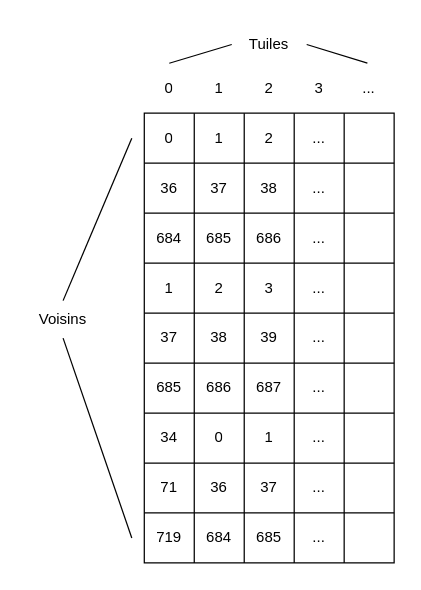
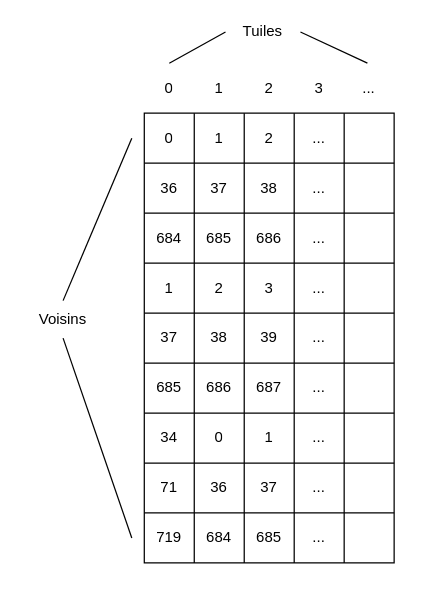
  <mxCell id="0" />
  <mxCell id="1" parent="0" />
  <mxCell id="2" value="" style="shape=table;html=1;whiteSpace=wrap;startSize=0;container=1;collapsible=0;childLayout=tableLayout;" vertex="1" parent="1"><mxGeometry x="115" y="90" width="200" height="360" as="geometry" /></mxCell>
  <mxCell id="3" value="" style="shape=tableRow;horizontal=0;startSize=0;swimlaneHead=0;swimlaneBody=0;top=0;left=0;bottom=0;right=0;collapsible=0;dropTarget=0;fillColor=none;points=[[0,0.5],[1,0.5]];portConstraint=eastwest;strokeColor=#D9D9D9;" vertex="1" parent="2"><mxGeometry width="200" height="40" as="geometry" /></mxCell>
  <mxCell id="4" value="0" style="shape=partialRectangle;html=1;whiteSpace=wrap;connectable=0;fillColor=none;top=0;left=0;bottom=0;right=0;overflow=hidden;strokeColor=#D9D9D9;" vertex="1" parent="3"><mxGeometry width="40" height="40" as="geometry"><mxRectangle width="40" height="40" as="alternateBounds" /></mxGeometry></mxCell>
  <mxCell id="5" value="1" style="shape=partialRectangle;html=1;whiteSpace=wrap;connectable=0;fillColor=none;top=0;left=0;bottom=0;right=0;overflow=hidden;strokeColor=#D9D9D9;" vertex="1" parent="3"><mxGeometry x="40" width="40" height="40" as="geometry"><mxRectangle width="40" height="40" as="alternateBounds" /></mxGeometry></mxCell>
  <mxCell id="6" value="2" style="shape=partialRectangle;html=1;whiteSpace=wrap;connectable=0;fillColor=none;top=0;left=0;bottom=0;right=0;overflow=hidden;strokeColor=#D9D9D9;" vertex="1" parent="3"><mxGeometry x="80" width="40" height="40" as="geometry"><mxRectangle width="40" height="40" as="alternateBounds" /></mxGeometry></mxCell>
  <mxCell id="7" value="..." style="shape=partialRectangle;html=1;whiteSpace=wrap;connectable=0;fillColor=none;top=0;left=0;bottom=0;right=0;overflow=hidden;strokeColor=#D9D9D9;" vertex="1" parent="3"><mxGeometry x="120" width="40" height="40" as="geometry"><mxRectangle width="40" height="40" as="alternateBounds" /></mxGeometry></mxCell>
  <mxCell id="8" style="shape=partialRectangle;html=1;whiteSpace=wrap;connectable=0;fillColor=none;top=0;left=0;bottom=0;right=0;overflow=hidden;strokeColor=#D9D9D9;" vertex="1" parent="3"><mxGeometry x="160" width="40" height="40" as="geometry"><mxRectangle width="40" height="40" as="alternateBounds" /></mxGeometry></mxCell>
  <mxCell id="9" value="" style="shape=tableRow;horizontal=0;startSize=0;swimlaneHead=0;swimlaneBody=0;top=0;left=0;bottom=0;right=0;collapsible=0;dropTarget=0;fillColor=none;points=[[0,0.5],[1,0.5]];portConstraint=eastwest;strokeColor=#D9D9D9;" vertex="1" parent="2"><mxGeometry y="40" width="200" height="40" as="geometry" /></mxCell>
  <mxCell id="10" value="36" style="shape=partialRectangle;html=1;whiteSpace=wrap;connectable=0;fillColor=none;top=0;left=0;bottom=0;right=0;overflow=hidden;strokeColor=#D9D9D9;" vertex="1" parent="9"><mxGeometry width="40" height="40" as="geometry"><mxRectangle width="40" height="40" as="alternateBounds" /></mxGeometry></mxCell>
  <mxCell id="11" value="37" style="shape=partialRectangle;html=1;whiteSpace=wrap;connectable=0;fillColor=none;top=0;left=0;bottom=0;right=0;overflow=hidden;strokeColor=#D9D9D9;" vertex="1" parent="9"><mxGeometry x="40" width="40" height="40" as="geometry"><mxRectangle width="40" height="40" as="alternateBounds" /></mxGeometry></mxCell>
  <mxCell id="12" value="38" style="shape=partialRectangle;html=1;whiteSpace=wrap;connectable=0;fillColor=none;top=0;left=0;bottom=0;right=0;overflow=hidden;strokeColor=#D9D9D9;" vertex="1" parent="9"><mxGeometry x="80" width="40" height="40" as="geometry"><mxRectangle width="40" height="40" as="alternateBounds" /></mxGeometry></mxCell>
  <mxCell id="13" value="..." style="shape=partialRectangle;html=1;whiteSpace=wrap;connectable=0;fillColor=none;top=0;left=0;bottom=0;right=0;overflow=hidden;strokeColor=#D9D9D9;" vertex="1" parent="9"><mxGeometry x="120" width="40" height="40" as="geometry"><mxRectangle width="40" height="40" as="alternateBounds" /></mxGeometry></mxCell>
  <mxCell id="14" style="shape=partialRectangle;html=1;whiteSpace=wrap;connectable=0;fillColor=none;top=0;left=0;bottom=0;right=0;overflow=hidden;strokeColor=#D9D9D9;" vertex="1" parent="9"><mxGeometry x="160" width="40" height="40" as="geometry"><mxRectangle width="40" height="40" as="alternateBounds" /></mxGeometry></mxCell>
  <mxCell id="15" value="" style="shape=tableRow;horizontal=0;startSize=0;swimlaneHead=0;swimlaneBody=0;top=0;left=0;bottom=0;right=0;collapsible=0;dropTarget=0;fillColor=none;points=[[0,0.5],[1,0.5]];portConstraint=eastwest;strokeColor=#D9D9D9;" vertex="1" parent="2"><mxGeometry y="80" width="200" height="40" as="geometry" /></mxCell>
  <mxCell id="16" value="684" style="shape=partialRectangle;html=1;whiteSpace=wrap;connectable=0;fillColor=none;top=0;left=0;bottom=0;right=0;overflow=hidden;strokeColor=#D9D9D9;" vertex="1" parent="15"><mxGeometry width="40" height="40" as="geometry"><mxRectangle width="40" height="40" as="alternateBounds" /></mxGeometry></mxCell>
  <mxCell id="17" value="685" style="shape=partialRectangle;html=1;whiteSpace=wrap;connectable=0;fillColor=none;top=0;left=0;bottom=0;right=0;overflow=hidden;strokeColor=#D9D9D9;" vertex="1" parent="15"><mxGeometry x="40" width="40" height="40" as="geometry"><mxRectangle width="40" height="40" as="alternateBounds" /></mxGeometry></mxCell>
  <mxCell id="18" value="686" style="shape=partialRectangle;html=1;whiteSpace=wrap;connectable=0;fillColor=none;top=0;left=0;bottom=0;right=0;overflow=hidden;pointerEvents=1;strokeColor=#D9D9D9;" vertex="1" parent="15"><mxGeometry x="80" width="40" height="40" as="geometry"><mxRectangle width="40" height="40" as="alternateBounds" /></mxGeometry></mxCell>
  <mxCell id="19" value="..." style="shape=partialRectangle;html=1;whiteSpace=wrap;connectable=0;fillColor=none;top=0;left=0;bottom=0;right=0;overflow=hidden;pointerEvents=1;strokeColor=#D9D9D9;" vertex="1" parent="15"><mxGeometry x="120" width="40" height="40" as="geometry"><mxRectangle width="40" height="40" as="alternateBounds" /></mxGeometry></mxCell>
  <mxCell id="20" style="shape=partialRectangle;html=1;whiteSpace=wrap;connectable=0;fillColor=none;top=0;left=0;bottom=0;right=0;overflow=hidden;pointerEvents=1;strokeColor=#D9D9D9;" vertex="1" parent="15"><mxGeometry x="160" width="40" height="40" as="geometry"><mxRectangle width="40" height="40" as="alternateBounds" /></mxGeometry></mxCell>
  <mxCell id="21" style="shape=tableRow;horizontal=0;startSize=0;swimlaneHead=0;swimlaneBody=0;top=0;left=0;bottom=0;right=0;collapsible=0;dropTarget=0;fillColor=none;points=[[0,0.5],[1,0.5]];portConstraint=eastwest;strokeColor=#D9D9D9;" vertex="1" parent="2"><mxGeometry y="120" width="200" height="40" as="geometry" /></mxCell>
  <mxCell id="22" value="1" style="shape=partialRectangle;html=1;whiteSpace=wrap;connectable=0;fillColor=none;top=0;left=0;bottom=0;right=0;overflow=hidden;strokeColor=#D9D9D9;" vertex="1" parent="21"><mxGeometry width="40" height="40" as="geometry"><mxRectangle width="40" height="40" as="alternateBounds" /></mxGeometry></mxCell>
  <mxCell id="23" value="2" style="shape=partialRectangle;html=1;whiteSpace=wrap;connectable=0;fillColor=none;top=0;left=0;bottom=0;right=0;overflow=hidden;strokeColor=#D9D9D9;" vertex="1" parent="21"><mxGeometry x="40" width="40" height="40" as="geometry"><mxRectangle width="40" height="40" as="alternateBounds" /></mxGeometry></mxCell>
  <mxCell id="24" value="3" style="shape=partialRectangle;html=1;whiteSpace=wrap;connectable=0;fillColor=none;top=0;left=0;bottom=0;right=0;overflow=hidden;pointerEvents=1;strokeColor=#D9D9D9;" vertex="1" parent="21"><mxGeometry x="80" width="40" height="40" as="geometry"><mxRectangle width="40" height="40" as="alternateBounds" /></mxGeometry></mxCell>
  <mxCell id="25" value="..." style="shape=partialRectangle;html=1;whiteSpace=wrap;connectable=0;fillColor=none;top=0;left=0;bottom=0;right=0;overflow=hidden;pointerEvents=1;strokeColor=#D9D9D9;" vertex="1" parent="21"><mxGeometry x="120" width="40" height="40" as="geometry"><mxRectangle width="40" height="40" as="alternateBounds" /></mxGeometry></mxCell>
  <mxCell id="26" style="shape=partialRectangle;html=1;whiteSpace=wrap;connectable=0;fillColor=none;top=0;left=0;bottom=0;right=0;overflow=hidden;pointerEvents=1;strokeColor=#D9D9D9;" vertex="1" parent="21"><mxGeometry x="160" width="40" height="40" as="geometry"><mxRectangle width="40" height="40" as="alternateBounds" /></mxGeometry></mxCell>
  <mxCell id="27" style="shape=tableRow;horizontal=0;startSize=0;swimlaneHead=0;swimlaneBody=0;top=0;left=0;bottom=0;right=0;collapsible=0;dropTarget=0;fillColor=none;points=[[0,0.5],[1,0.5]];portConstraint=eastwest;strokeColor=#D9D9D9;" vertex="1" parent="2"><mxGeometry y="160" width="200" height="40" as="geometry" /></mxCell>
  <mxCell id="28" value="37" style="shape=partialRectangle;html=1;whiteSpace=wrap;connectable=0;fillColor=none;top=0;left=0;bottom=0;right=0;overflow=hidden;strokeColor=#D9D9D9;" vertex="1" parent="27"><mxGeometry width="40" height="40" as="geometry"><mxRectangle width="40" height="40" as="alternateBounds" /></mxGeometry></mxCell>
  <mxCell id="29" value="38" style="shape=partialRectangle;html=1;whiteSpace=wrap;connectable=0;fillColor=none;top=0;left=0;bottom=0;right=0;overflow=hidden;strokeColor=#D9D9D9;" vertex="1" parent="27"><mxGeometry x="40" width="40" height="40" as="geometry"><mxRectangle width="40" height="40" as="alternateBounds" /></mxGeometry></mxCell>
  <mxCell id="30" value="39" style="shape=partialRectangle;html=1;whiteSpace=wrap;connectable=0;fillColor=none;top=0;left=0;bottom=0;right=0;overflow=hidden;pointerEvents=1;strokeColor=#D9D9D9;" vertex="1" parent="27"><mxGeometry x="80" width="40" height="40" as="geometry"><mxRectangle width="40" height="40" as="alternateBounds" /></mxGeometry></mxCell>
  <mxCell id="31" value="..." style="shape=partialRectangle;html=1;whiteSpace=wrap;connectable=0;fillColor=none;top=0;left=0;bottom=0;right=0;overflow=hidden;pointerEvents=1;strokeColor=#D9D9D9;" vertex="1" parent="27"><mxGeometry x="120" width="40" height="40" as="geometry"><mxRectangle width="40" height="40" as="alternateBounds" /></mxGeometry></mxCell>
  <mxCell id="32" style="shape=partialRectangle;html=1;whiteSpace=wrap;connectable=0;fillColor=none;top=0;left=0;bottom=0;right=0;overflow=hidden;pointerEvents=1;strokeColor=#D9D9D9;" vertex="1" parent="27"><mxGeometry x="160" width="40" height="40" as="geometry"><mxRectangle width="40" height="40" as="alternateBounds" /></mxGeometry></mxCell>
  <mxCell id="33" style="shape=tableRow;horizontal=0;startSize=0;swimlaneHead=0;swimlaneBody=0;top=0;left=0;bottom=0;right=0;collapsible=0;dropTarget=0;fillColor=none;points=[[0,0.5],[1,0.5]];portConstraint=eastwest;strokeColor=#D9D9D9;" vertex="1" parent="2"><mxGeometry y="200" width="200" height="40" as="geometry" /></mxCell>
  <mxCell id="34" value="685" style="shape=partialRectangle;html=1;whiteSpace=wrap;connectable=0;fillColor=none;top=0;left=0;bottom=0;right=0;overflow=hidden;strokeColor=#D9D9D9;" vertex="1" parent="33"><mxGeometry width="40" height="40" as="geometry"><mxRectangle width="40" height="40" as="alternateBounds" /></mxGeometry></mxCell>
  <mxCell id="35" value="686" style="shape=partialRectangle;html=1;whiteSpace=wrap;connectable=0;fillColor=none;top=0;left=0;bottom=0;right=0;overflow=hidden;strokeColor=#D9D9D9;" vertex="1" parent="33"><mxGeometry x="40" width="40" height="40" as="geometry"><mxRectangle width="40" height="40" as="alternateBounds" /></mxGeometry></mxCell>
  <mxCell id="36" value="687" style="shape=partialRectangle;html=1;whiteSpace=wrap;connectable=0;fillColor=none;top=0;left=0;bottom=0;right=0;overflow=hidden;pointerEvents=1;strokeColor=#D9D9D9;" vertex="1" parent="33"><mxGeometry x="80" width="40" height="40" as="geometry"><mxRectangle width="40" height="40" as="alternateBounds" /></mxGeometry></mxCell>
  <mxCell id="37" value="..." style="shape=partialRectangle;html=1;whiteSpace=wrap;connectable=0;fillColor=none;top=0;left=0;bottom=0;right=0;overflow=hidden;pointerEvents=1;strokeColor=#D9D9D9;" vertex="1" parent="33"><mxGeometry x="120" width="40" height="40" as="geometry"><mxRectangle width="40" height="40" as="alternateBounds" /></mxGeometry></mxCell>
  <mxCell id="38" style="shape=partialRectangle;html=1;whiteSpace=wrap;connectable=0;fillColor=none;top=0;left=0;bottom=0;right=0;overflow=hidden;pointerEvents=1;strokeColor=#D9D9D9;" vertex="1" parent="33"><mxGeometry x="160" width="40" height="40" as="geometry"><mxRectangle width="40" height="40" as="alternateBounds" /></mxGeometry></mxCell>
  <mxCell id="39" style="shape=tableRow;horizontal=0;startSize=0;swimlaneHead=0;swimlaneBody=0;top=0;left=0;bottom=0;right=0;collapsible=0;dropTarget=0;fillColor=none;points=[[0,0.5],[1,0.5]];portConstraint=eastwest;strokeColor=#D9D9D9;" vertex="1" parent="2"><mxGeometry y="240" width="200" height="40" as="geometry" /></mxCell>
  <mxCell id="40" value="34" style="shape=partialRectangle;html=1;whiteSpace=wrap;connectable=0;fillColor=none;top=0;left=0;bottom=0;right=0;overflow=hidden;strokeColor=#D9D9D9;" vertex="1" parent="39"><mxGeometry width="40" height="40" as="geometry"><mxRectangle width="40" height="40" as="alternateBounds" /></mxGeometry></mxCell>
  <mxCell id="41" value="0" style="shape=partialRectangle;html=1;whiteSpace=wrap;connectable=0;fillColor=none;top=0;left=0;bottom=0;right=0;overflow=hidden;strokeColor=#D9D9D9;" vertex="1" parent="39"><mxGeometry x="40" width="40" height="40" as="geometry"><mxRectangle width="40" height="40" as="alternateBounds" /></mxGeometry></mxCell>
  <mxCell id="42" value="1" style="shape=partialRectangle;html=1;whiteSpace=wrap;connectable=0;fillColor=none;top=0;left=0;bottom=0;right=0;overflow=hidden;pointerEvents=1;strokeColor=#D9D9D9;" vertex="1" parent="39"><mxGeometry x="80" width="40" height="40" as="geometry"><mxRectangle width="40" height="40" as="alternateBounds" /></mxGeometry></mxCell>
  <mxCell id="43" value="..." style="shape=partialRectangle;html=1;whiteSpace=wrap;connectable=0;fillColor=none;top=0;left=0;bottom=0;right=0;overflow=hidden;pointerEvents=1;strokeColor=#D9D9D9;" vertex="1" parent="39"><mxGeometry x="120" width="40" height="40" as="geometry"><mxRectangle width="40" height="40" as="alternateBounds" /></mxGeometry></mxCell>
  <mxCell id="44" style="shape=partialRectangle;html=1;whiteSpace=wrap;connectable=0;fillColor=none;top=0;left=0;bottom=0;right=0;overflow=hidden;pointerEvents=1;strokeColor=#D9D9D9;" vertex="1" parent="39"><mxGeometry x="160" width="40" height="40" as="geometry"><mxRectangle width="40" height="40" as="alternateBounds" /></mxGeometry></mxCell>
  <mxCell id="45" style="shape=tableRow;horizontal=0;startSize=0;swimlaneHead=0;swimlaneBody=0;top=0;left=0;bottom=0;right=0;collapsible=0;dropTarget=0;fillColor=none;points=[[0,0.5],[1,0.5]];portConstraint=eastwest;strokeColor=#D9D9D9;" vertex="1" parent="2"><mxGeometry y="280" width="200" height="40" as="geometry" /></mxCell>
  <mxCell id="46" value="71" style="shape=partialRectangle;html=1;whiteSpace=wrap;connectable=0;fillColor=none;top=0;left=0;bottom=0;right=0;overflow=hidden;strokeColor=#D9D9D9;" vertex="1" parent="45"><mxGeometry width="40" height="40" as="geometry"><mxRectangle width="40" height="40" as="alternateBounds" /></mxGeometry></mxCell>
  <mxCell id="47" value="36" style="shape=partialRectangle;html=1;whiteSpace=wrap;connectable=0;fillColor=none;top=0;left=0;bottom=0;right=0;overflow=hidden;strokeColor=#D9D9D9;" vertex="1" parent="45"><mxGeometry x="40" width="40" height="40" as="geometry"><mxRectangle width="40" height="40" as="alternateBounds" /></mxGeometry></mxCell>
  <mxCell id="48" value="37" style="shape=partialRectangle;html=1;whiteSpace=wrap;connectable=0;fillColor=none;top=0;left=0;bottom=0;right=0;overflow=hidden;pointerEvents=1;strokeColor=#D9D9D9;" vertex="1" parent="45"><mxGeometry x="80" width="40" height="40" as="geometry"><mxRectangle width="40" height="40" as="alternateBounds" /></mxGeometry></mxCell>
  <mxCell id="49" value="..." style="shape=partialRectangle;html=1;whiteSpace=wrap;connectable=0;fillColor=none;top=0;left=0;bottom=0;right=0;overflow=hidden;pointerEvents=1;strokeColor=#D9D9D9;" vertex="1" parent="45"><mxGeometry x="120" width="40" height="40" as="geometry"><mxRectangle width="40" height="40" as="alternateBounds" /></mxGeometry></mxCell>
  <mxCell id="50" style="shape=partialRectangle;html=1;whiteSpace=wrap;connectable=0;fillColor=none;top=0;left=0;bottom=0;right=0;overflow=hidden;pointerEvents=1;strokeColor=#D9D9D9;" vertex="1" parent="45"><mxGeometry x="160" width="40" height="40" as="geometry"><mxRectangle width="40" height="40" as="alternateBounds" /></mxGeometry></mxCell>
  <mxCell id="51" style="shape=tableRow;horizontal=0;startSize=0;swimlaneHead=0;swimlaneBody=0;top=0;left=0;bottom=0;right=0;collapsible=0;dropTarget=0;fillColor=none;points=[[0,0.5],[1,0.5]];portConstraint=eastwest;strokeColor=#D9D9D9;" vertex="1" parent="2"><mxGeometry y="320" width="200" height="40" as="geometry" /></mxCell>
  <mxCell id="52" value="719" style="shape=partialRectangle;html=1;whiteSpace=wrap;connectable=0;fillColor=none;top=0;left=0;bottom=0;right=0;overflow=hidden;strokeColor=#D9D9D9;" vertex="1" parent="51"><mxGeometry width="40" height="40" as="geometry"><mxRectangle width="40" height="40" as="alternateBounds" /></mxGeometry></mxCell>
  <mxCell id="53" value="684" style="shape=partialRectangle;html=1;whiteSpace=wrap;connectable=0;fillColor=none;top=0;left=0;bottom=0;right=0;overflow=hidden;strokeColor=#D9D9D9;" vertex="1" parent="51"><mxGeometry x="40" width="40" height="40" as="geometry"><mxRectangle width="40" height="40" as="alternateBounds" /></mxGeometry></mxCell>
  <mxCell id="54" value="685" style="shape=partialRectangle;html=1;whiteSpace=wrap;connectable=0;fillColor=none;top=0;left=0;bottom=0;right=0;overflow=hidden;pointerEvents=1;strokeColor=#D9D9D9;" vertex="1" parent="51"><mxGeometry x="80" width="40" height="40" as="geometry"><mxRectangle width="40" height="40" as="alternateBounds" /></mxGeometry></mxCell>
  <mxCell id="55" value="..." style="shape=partialRectangle;html=1;whiteSpace=wrap;connectable=0;fillColor=none;top=0;left=0;bottom=0;right=0;overflow=hidden;pointerEvents=1;strokeColor=#D9D9D9;" vertex="1" parent="51"><mxGeometry x="120" width="40" height="40" as="geometry"><mxRectangle width="40" height="40" as="alternateBounds" /></mxGeometry></mxCell>
  <mxCell id="56" style="shape=partialRectangle;html=1;whiteSpace=wrap;connectable=0;fillColor=none;top=0;left=0;bottom=0;right=0;overflow=hidden;pointerEvents=1;strokeColor=#D9D9D9;" vertex="1" parent="51"><mxGeometry x="160" width="40" height="40" as="geometry"><mxRectangle width="40" height="40" as="alternateBounds" /></mxGeometry></mxCell>
  <mxCell id="57" value="" style="shape=table;html=1;whiteSpace=wrap;startSize=0;container=1;collapsible=0;childLayout=tableLayout;strokeColor=none;fillColor=none;gradientColor=none;" vertex="1" parent="1"><mxGeometry x="115" y="50" width="200" height="40" as="geometry" /></mxCell>
  <mxCell id="58" style="shape=tableRow;horizontal=0;startSize=0;swimlaneHead=0;swimlaneBody=0;top=0;left=0;bottom=0;right=0;collapsible=0;dropTarget=0;fillColor=none;points=[[0,0.5],[1,0.5]];portConstraint=eastwest;strokeColor=default;" vertex="1" parent="57"><mxGeometry width="200" height="40" as="geometry" /></mxCell>
  <mxCell id="59" value="0" style="shape=partialRectangle;html=1;whiteSpace=wrap;connectable=0;fillColor=none;top=0;left=0;bottom=0;right=0;overflow=hidden;strokeColor=default;" vertex="1" parent="58"><mxGeometry width="40" height="40" as="geometry"><mxRectangle width="40" height="40" as="alternateBounds" /></mxGeometry></mxCell>
  <mxCell id="60" value="1" style="shape=partialRectangle;html=1;whiteSpace=wrap;connectable=0;fillColor=none;top=0;left=0;bottom=0;right=0;overflow=hidden;strokeColor=default;" vertex="1" parent="58"><mxGeometry x="40" width="40" height="40" as="geometry"><mxRectangle width="40" height="40" as="alternateBounds" /></mxGeometry></mxCell>
  <mxCell id="61" value="2" style="shape=partialRectangle;html=1;whiteSpace=wrap;connectable=0;fillColor=none;top=0;left=0;bottom=0;right=0;overflow=hidden;strokeColor=default;" vertex="1" parent="58"><mxGeometry x="80" width="40" height="40" as="geometry"><mxRectangle width="40" height="40" as="alternateBounds" /></mxGeometry></mxCell>
  <mxCell id="62" value="3" style="shape=partialRectangle;html=1;whiteSpace=wrap;connectable=0;fillColor=none;top=0;left=0;bottom=0;right=0;overflow=hidden;strokeColor=default;" vertex="1" parent="58"><mxGeometry x="120" width="40" height="40" as="geometry"><mxRectangle width="40" height="40" as="alternateBounds" /></mxGeometry></mxCell>
  <mxCell id="63" value="..." style="shape=partialRectangle;html=1;whiteSpace=wrap;connectable=0;fillColor=none;top=0;left=0;bottom=0;right=0;overflow=hidden;strokeColor=default;" vertex="1" parent="58"><mxGeometry x="160" width="40" height="40" as="geometry"><mxRectangle width="40" height="40" as="alternateBounds" /></mxGeometry></mxCell>
- <mxCell id="64" value="Tuiles" style="text;html=1;strokeColor=none;fillColor=none;align=center;verticalAlign=middle;whiteSpace=wrap;rounded=0;" vertex="1" parent="1"><mxGeometry x="185" y="20" width="60" height="30" as="geometry" /></mxCell>
+ <mxCell id="64" value="Tuiles" style="text;html=1;strokeColor=none;fillColor=none;align=center;verticalAlign=middle;whiteSpace=wrap;rounded=0;" vertex="1" parent="1"><mxGeometry x="180" y="10" width="60" height="30" as="geometry" /></mxCell>
  <mxCell id="65" value="Voisins" style="text;html=1;strokeColor=none;fillColor=none;align=center;verticalAlign=middle;whiteSpace=wrap;rounded=0;" vertex="1" parent="1"><mxGeometry x="20" y="240" width="60" height="30" as="geometry" /></mxCell>
  <mxCell id="66" value="" style="endArrow=none;html=1;rounded=0;exitX=0.1;exitY=0;exitDx=0;exitDy=0;exitPerimeter=0;entryX=0;entryY=0.5;entryDx=0;entryDy=0;" edge="1" parent="1" source="58" target="64"><mxGeometry width="50" height="50" relative="1" as="geometry"><mxPoint x="265" y="270" as="sourcePoint" /><mxPoint x="315" y="220" as="targetPoint" /></mxGeometry></mxCell>
  <mxCell id="67" value="" style="endArrow=none;html=1;rounded=0;exitX=0.893;exitY=-0.004;exitDx=0;exitDy=0;exitPerimeter=0;entryX=1;entryY=0.5;entryDx=0;entryDy=0;" edge="1" parent="1" source="58" target="64"><mxGeometry width="50" height="50" relative="1" as="geometry"><mxPoint x="145" y="60" as="sourcePoint" /><mxPoint x="195" y="45" as="targetPoint" /></mxGeometry></mxCell>
  <mxCell id="68" value="" style="endArrow=none;html=1;rounded=0;exitX=0.5;exitY=0;exitDx=0;exitDy=0;" edge="1" parent="1" source="65"><mxGeometry width="50" height="50" relative="1" as="geometry"><mxPoint x="155" y="70" as="sourcePoint" /><mxPoint x="105" y="110" as="targetPoint" /></mxGeometry></mxCell>
  <mxCell id="69" value="" style="endArrow=none;html=1;rounded=0;exitX=0.5;exitY=1;exitDx=0;exitDy=0;" edge="1" parent="1" source="65"><mxGeometry width="50" height="50" relative="1" as="geometry"><mxPoint x="25" y="250" as="sourcePoint" /><mxPoint x="105" y="430" as="targetPoint" /></mxGeometry></mxCell>
